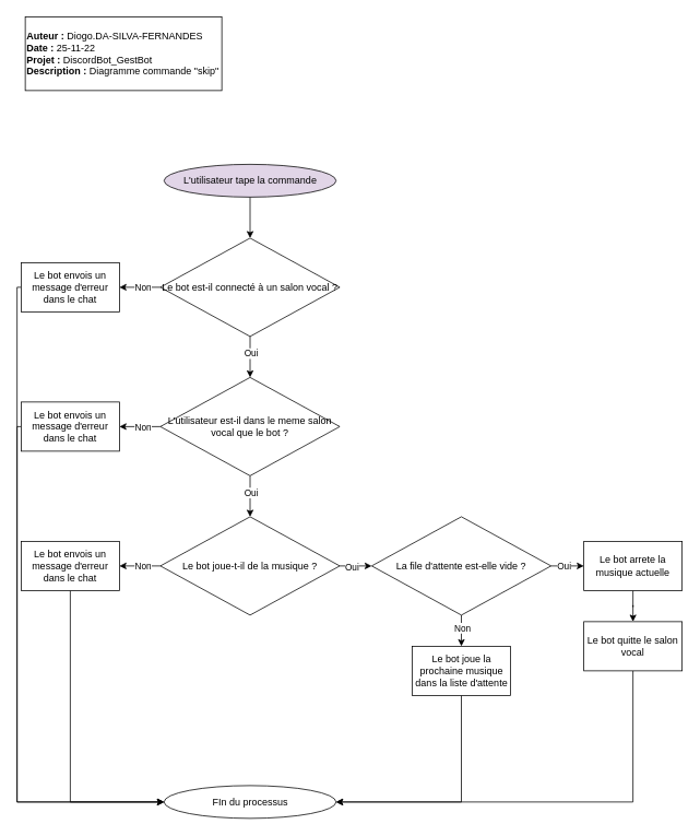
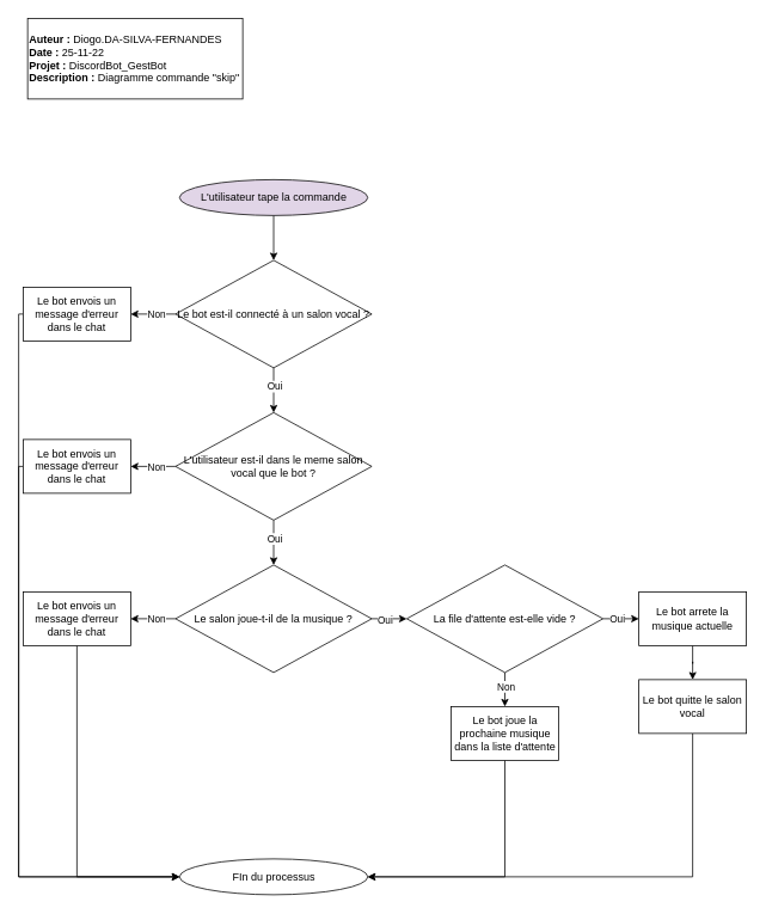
  <mxCell id="0" />
  <mxCell id="1" parent="0" />
  <mxCell id="2" style="edgeStyle=orthogonalEdgeStyle;rounded=0;orthogonalLoop=1;jettySize=auto;html=1;exitX=0.5;exitY=1;exitDx=0;exitDy=0;entryX=0.5;entryY=0;entryDx=0;entryDy=0;" parent="1" source="3" target="8" edge="1"><mxGeometry relative="1" as="geometry" /></mxCell>
  <mxCell id="3" value="L'utilisateur tape la commande" style="ellipse;whiteSpace=wrap;html=1;fillColor=#e1d5e7;" parent="1" vertex="1"><mxGeometry x="199.5" y="200" width="210" height="40" as="geometry" /></mxCell>
  <mxCell id="4" style="edgeStyle=orthogonalEdgeStyle;rounded=0;orthogonalLoop=1;jettySize=auto;html=1;exitX=0;exitY=0.5;exitDx=0;exitDy=0;entryX=1;entryY=0.5;entryDx=0;entryDy=0;" parent="1" source="8" target="10" edge="1"><mxGeometry relative="1" as="geometry" /></mxCell>
  <mxCell id="5" value="Non" style="edgeLabel;html=1;align=center;verticalAlign=middle;resizable=0;points=[];" parent="4" vertex="1" connectable="0"><mxGeometry x="0.185" y="-1" relative="1" as="geometry"><mxPoint x="8" y="1" as="offset" /></mxGeometry></mxCell>
  <mxCell id="6" style="edgeStyle=orthogonalEdgeStyle;rounded=0;orthogonalLoop=1;jettySize=auto;html=1;entryX=0.5;entryY=0;entryDx=0;entryDy=0;" parent="1" source="8" target="13" edge="1"><mxGeometry relative="1" as="geometry"><mxPoint x="308.5" y="450" as="targetPoint" /></mxGeometry></mxCell>
  <mxCell id="7" value="Oui" style="edgeLabel;html=1;align=center;verticalAlign=middle;resizable=0;points=[];" parent="6" vertex="1" connectable="0"><mxGeometry x="-0.21" y="1" relative="1" as="geometry"><mxPoint as="offset" /></mxGeometry></mxCell>
  <mxCell id="8" value="Le bot est-il connecté à un salon vocal ?" style="rhombus;whiteSpace=wrap;html=1;" parent="1" vertex="1"><mxGeometry x="195" y="290" width="219" height="120" as="geometry" /></mxCell>
  <mxCell id="9" style="edgeStyle=orthogonalEdgeStyle;rounded=0;orthogonalLoop=1;jettySize=auto;html=1;exitX=0;exitY=0.5;exitDx=0;exitDy=0;entryX=0;entryY=0.5;entryDx=0;entryDy=0;" parent="1" source="10" target="26" edge="1"><mxGeometry relative="1" as="geometry"><mxPoint x="176" y="825" as="targetPoint" /><Array as="points"><mxPoint x="20" y="350" /><mxPoint x="20" y="978" /></Array></mxGeometry></mxCell>
  <mxCell id="10" value="Le bot envois un message d'erreur dans le chat" style="rounded=0;whiteSpace=wrap;html=1;" parent="1" vertex="1"><mxGeometry x="25" y="320" width="120" height="60" as="geometry" /></mxCell>
  <mxCell id="11" style="edgeStyle=orthogonalEdgeStyle;rounded=0;orthogonalLoop=1;jettySize=auto;html=1;exitX=0.5;exitY=1;exitDx=0;exitDy=0;entryX=0.5;entryY=0;entryDx=0;entryDy=0;" parent="1" source="13" target="22" edge="1"><mxGeometry relative="1" as="geometry"><mxPoint x="308" y="630" as="targetPoint" /></mxGeometry></mxCell>
  <mxCell id="12" value="Oui" style="edgeLabel;html=1;align=center;verticalAlign=middle;resizable=0;points=[];" parent="11" vertex="1" connectable="0"><mxGeometry x="-0.283" y="1" relative="1" as="geometry"><mxPoint y="2" as="offset" /></mxGeometry></mxCell>
  <mxCell id="13" value="L'utilisateur est-il dans le meme salon vocal que le bot ?" style="rhombus;whiteSpace=wrap;html=1;" parent="1" vertex="1"><mxGeometry x="195" y="460" width="219" height="120" as="geometry" /></mxCell>
  <mxCell id="14" style="edgeStyle=orthogonalEdgeStyle;rounded=0;orthogonalLoop=1;jettySize=auto;html=1;exitX=0;exitY=0.5;exitDx=0;exitDy=0;entryX=1;entryY=0.5;entryDx=0;entryDy=0;" parent="1" source="13" target="17" edge="1"><mxGeometry relative="1" as="geometry"><mxPoint x="199" y="520" as="sourcePoint" /></mxGeometry></mxCell>
  <mxCell id="15" value="Non" style="edgeLabel;html=1;align=center;verticalAlign=middle;resizable=0;points=[];" parent="14" vertex="1" connectable="0"><mxGeometry x="0.185" y="-1" relative="1" as="geometry"><mxPoint x="8" y="1" as="offset" /></mxGeometry></mxCell>
  <mxCell id="16" style="edgeStyle=orthogonalEdgeStyle;rounded=0;orthogonalLoop=1;jettySize=auto;html=1;exitX=0;exitY=0.5;exitDx=0;exitDy=0;entryX=0;entryY=0.5;entryDx=0;entryDy=0;" parent="1" source="17" target="26" edge="1"><mxGeometry relative="1" as="geometry"><Array as="points"><mxPoint x="20" y="520" /><mxPoint x="20" y="978" /></Array></mxGeometry></mxCell>
  <mxCell id="17" value="Le bot envois un message d'erreur dans le chat" style="rounded=0;whiteSpace=wrap;html=1;" parent="1" vertex="1"><mxGeometry x="25" y="490" width="120" height="60" as="geometry" /></mxCell>
  <mxCell id="18" style="edgeStyle=orthogonalEdgeStyle;rounded=0;orthogonalLoop=1;jettySize=auto;html=1;exitX=0;exitY=0.5;exitDx=0;exitDy=0;entryX=1;entryY=0.5;entryDx=0;entryDy=0;" parent="1" source="22" target="24" edge="1"><mxGeometry relative="1" as="geometry" /></mxCell>
  <mxCell id="19" value="Non" style="edgeLabel;html=1;align=center;verticalAlign=middle;resizable=0;points=[];" parent="18" vertex="1" connectable="0"><mxGeometry x="0.183" y="-1" relative="1" as="geometry"><mxPoint x="8" y="1" as="offset" /></mxGeometry></mxCell>
  <mxCell id="20" style="edgeStyle=orthogonalEdgeStyle;rounded=0;orthogonalLoop=1;jettySize=auto;html=1;exitX=1;exitY=0.5;exitDx=0;exitDy=0;entryX=0;entryY=0.5;entryDx=0;entryDy=0;" parent="1" source="22" target="33" edge="1"><mxGeometry relative="1" as="geometry"><mxPoint x="475" y="690" as="targetPoint" /></mxGeometry></mxCell>
  <mxCell id="21" value="Oui" style="edgeLabel;html=1;align=center;verticalAlign=middle;resizable=0;points=[];" parent="20" vertex="1" connectable="0"><mxGeometry x="-0.265" y="-1" relative="1" as="geometry"><mxPoint as="offset" /></mxGeometry></mxCell>
- <mxCell id="22" value="Le bot joue-t-il de la musique ?" style="rhombus;whiteSpace=wrap;html=1;" parent="1" vertex="1"><mxGeometry x="195" y="630" width="219" height="120" as="geometry" /></mxCell>
+ <mxCell id="22" value="Le salon joue-t-il de la musique ?" style="rhombus;whiteSpace=wrap;html=1;" parent="1" vertex="1"><mxGeometry x="195" y="630" width="219" height="120" as="geometry" /></mxCell>
  <mxCell id="23" style="edgeStyle=orthogonalEdgeStyle;rounded=0;orthogonalLoop=1;jettySize=auto;html=1;exitX=0.5;exitY=1;exitDx=0;exitDy=0;entryX=0;entryY=0.5;entryDx=0;entryDy=0;" parent="1" source="24" target="26" edge="1"><mxGeometry relative="1" as="geometry" /></mxCell>
  <mxCell id="24" value="Le bot envois un message d'erreur dans le chat" style="rounded=0;whiteSpace=wrap;html=1;" parent="1" vertex="1"><mxGeometry x="25" y="660" width="120" height="60" as="geometry" /></mxCell>
  <mxCell id="25" style="edgeStyle=orthogonalEdgeStyle;rounded=0;orthogonalLoop=1;jettySize=auto;html=1;exitX=0.5;exitY=1;exitDx=0;exitDy=0;entryX=0.5;entryY=0;entryDx=0;entryDy=0;" parent="1" edge="1"><mxGeometry relative="1" as="geometry"><mxPoint x="658" y="722" as="sourcePoint" /></mxGeometry></mxCell>
  <mxCell id="26" value="FIn du processus" style="ellipse;whiteSpace=wrap;html=1;" parent="1" vertex="1"><mxGeometry x="199.5" y="958" width="210" height="40" as="geometry" /></mxCell>
  <mxCell id="27" value="&lt;div&gt;&lt;b&gt;Auteur :&lt;/b&gt; Diogo.DA-SILVA-FERNANDES&lt;/div&gt;&lt;div&gt;&lt;b&gt;Date :&lt;/b&gt; 25-11-22&lt;/div&gt;&lt;div&gt;&lt;b&gt;Projet :&lt;/b&gt; DiscordBot_GestBot&lt;br&gt;&lt;b&gt;Description :&lt;/b&gt; Diagramme commande &quot;skip&quot;&lt;br&gt;&lt;/div&gt;" style="rounded=0;whiteSpace=wrap;html=1;align=left;glass=0;shadow=0;sketch=0;" parent="1" vertex="1"><mxGeometry x="30" y="20" width="240" height="90" as="geometry" /></mxCell>
  <mxCell id="28" style="edgeStyle=orthogonalEdgeStyle;rounded=0;orthogonalLoop=1;jettySize=auto;html=1;entryX=0.5;entryY=0;entryDx=0;entryDy=0;" parent="1" edge="1"><mxGeometry relative="1" as="geometry"><mxPoint x="658" y="812" as="sourcePoint" /></mxGeometry></mxCell>
  <mxCell id="29" style="edgeStyle=orthogonalEdgeStyle;rounded=0;orthogonalLoop=1;jettySize=auto;html=1;exitX=1;exitY=0.5;exitDx=0;exitDy=0;entryX=0;entryY=0.5;entryDx=0;entryDy=0;" parent="1" source="33" target="35" edge="1"><mxGeometry relative="1" as="geometry"><mxPoint x="712" y="690" as="targetPoint" /></mxGeometry></mxCell>
  <mxCell id="30" value="Oui" style="edgeLabel;html=1;align=center;verticalAlign=middle;resizable=0;points=[];" parent="29" vertex="1" connectable="0"><mxGeometry x="-0.355" y="-1" relative="1" as="geometry"><mxPoint x="2" y="-1" as="offset" /></mxGeometry></mxCell>
  <mxCell id="31" style="edgeStyle=orthogonalEdgeStyle;rounded=0;orthogonalLoop=1;jettySize=auto;html=1;exitX=0.5;exitY=1;exitDx=0;exitDy=0;entryX=0.5;entryY=0;entryDx=0;entryDy=0;" parent="1" source="33" target="39" edge="1"><mxGeometry relative="1" as="geometry" /></mxCell>
  <mxCell id="32" value="Non" style="edgeLabel;html=1;align=center;verticalAlign=middle;resizable=0;points=[];" parent="31" vertex="1" connectable="0"><mxGeometry x="-0.193" y="1" relative="1" as="geometry"><mxPoint as="offset" /></mxGeometry></mxCell>
  <mxCell id="33" value="La file d'attente est-elle vide ?" style="rhombus;whiteSpace=wrap;html=1;" parent="1" vertex="1"><mxGeometry x="453" y="630" width="219" height="120" as="geometry" /></mxCell>
  <mxCell id="34" style="edgeStyle=orthogonalEdgeStyle;rounded=0;orthogonalLoop=1;jettySize=auto;html=1;entryX=0.5;entryY=0;entryDx=0;entryDy=0;" parent="1" source="35" target="37" edge="1"><mxGeometry relative="1" as="geometry" /></mxCell>
  <mxCell id="35" value="Le bot arrete la musique actuelle" style="rounded=0;whiteSpace=wrap;html=1;" parent="1" vertex="1"><mxGeometry x="712" y="660" width="120" height="60" as="geometry" /></mxCell>
  <mxCell id="36" style="edgeStyle=orthogonalEdgeStyle;rounded=0;orthogonalLoop=1;jettySize=auto;html=1;exitX=0.5;exitY=1;exitDx=0;exitDy=0;entryX=1;entryY=0.5;entryDx=0;entryDy=0;" parent="1" source="37" target="26" edge="1"><mxGeometry relative="1" as="geometry"><mxPoint x="435" y="948" as="targetPoint" /></mxGeometry></mxCell>
  <mxCell id="37" value="Le bot quitte le salon vocal" style="rounded=0;whiteSpace=wrap;html=1;" parent="1" vertex="1"><mxGeometry x="712" y="758" width="120" height="60" as="geometry" /></mxCell>
  <mxCell id="38" style="edgeStyle=orthogonalEdgeStyle;rounded=0;orthogonalLoop=1;jettySize=auto;html=1;entryX=1;entryY=0.5;entryDx=0;entryDy=0;exitX=0.5;exitY=1;exitDx=0;exitDy=0;" parent="1" source="39" target="26" edge="1"><mxGeometry relative="1" as="geometry" /></mxCell>
  <mxCell id="39" value="Le bot joue la prochaine musique dans la liste d'attente" style="rounded=0;whiteSpace=wrap;html=1;" parent="1" vertex="1"><mxGeometry x="502.5" y="788" width="120" height="60" as="geometry" /></mxCell>
